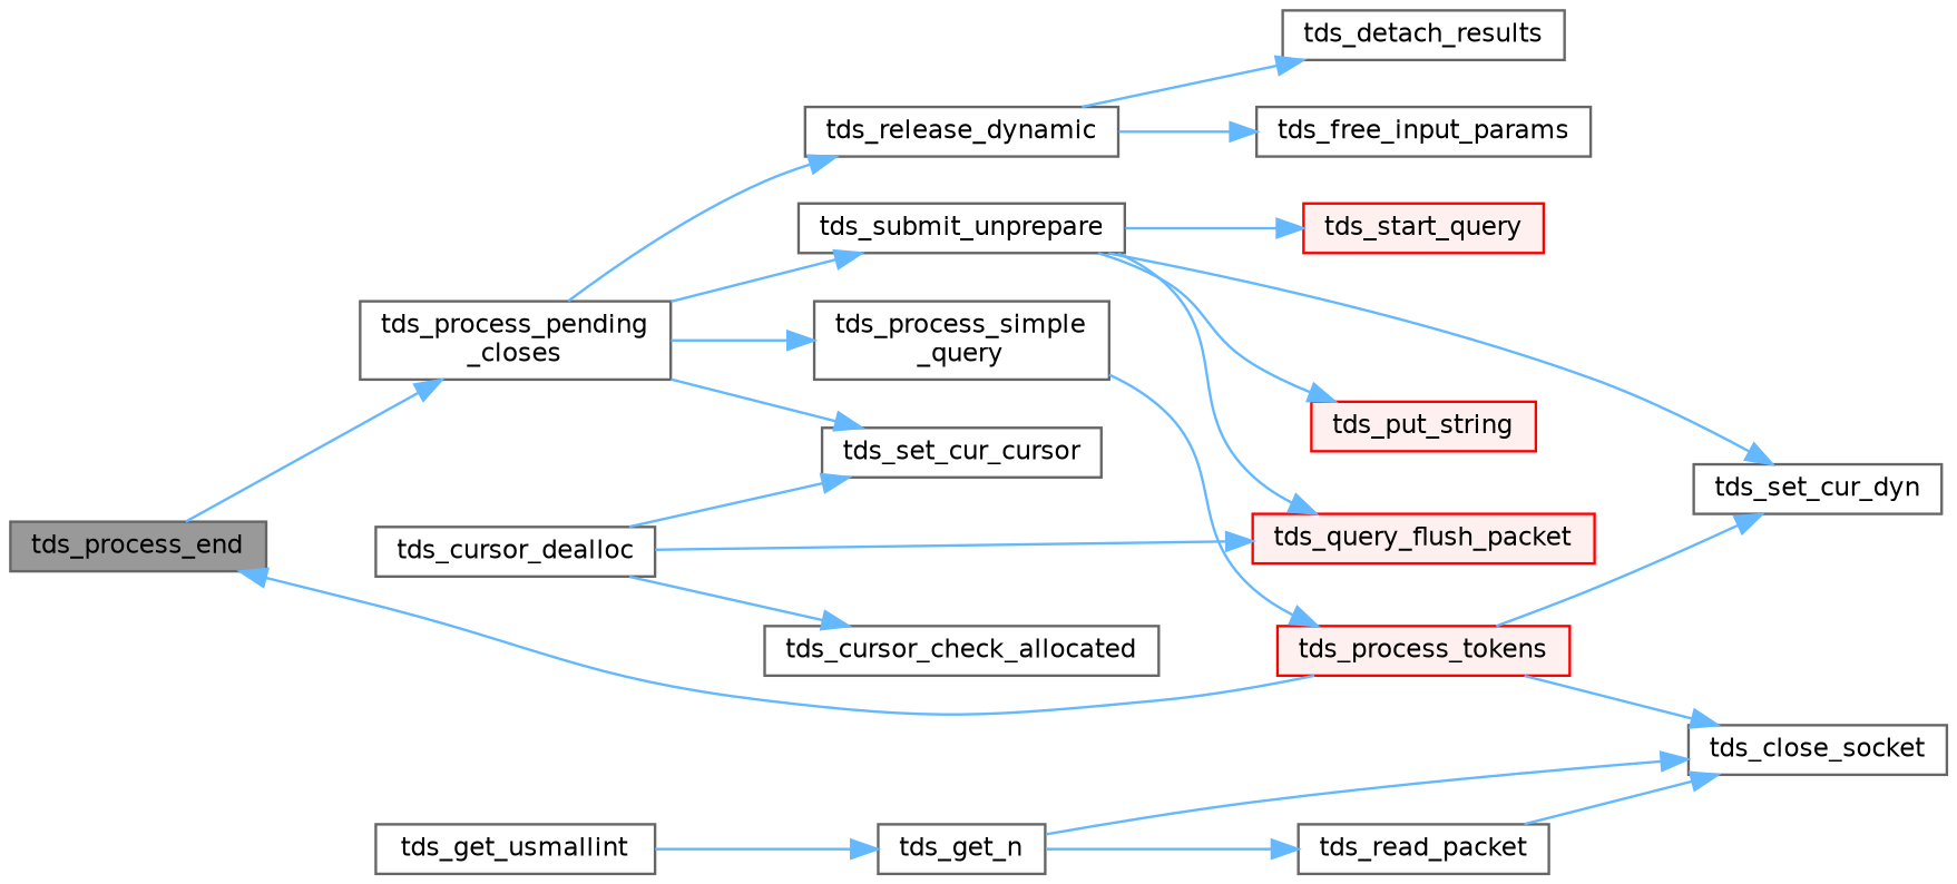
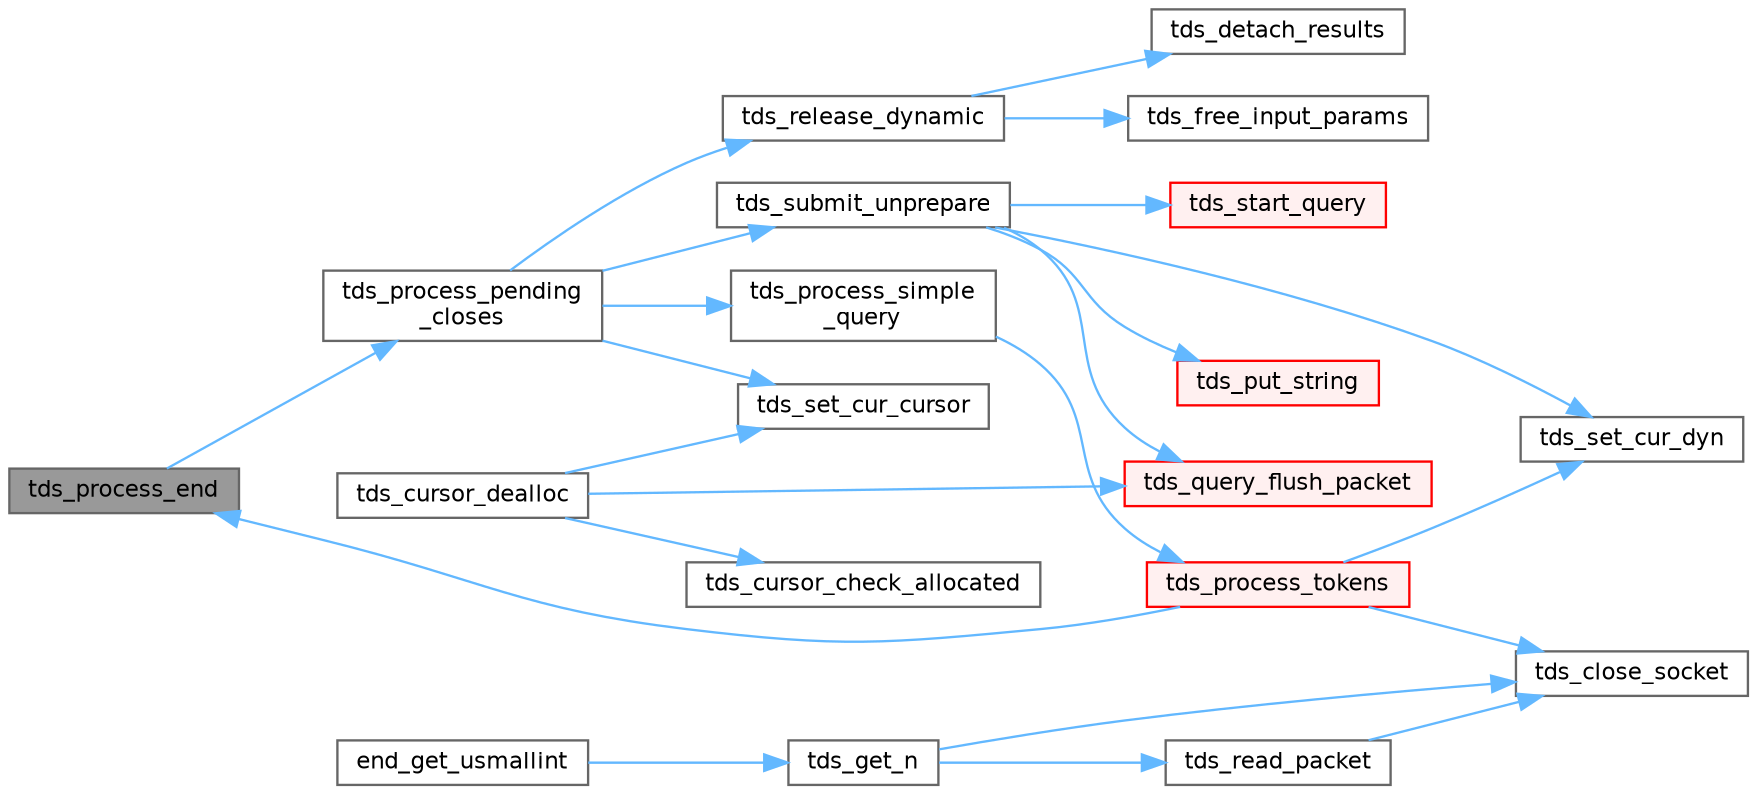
  digraph {
    rankdir=LR
    node [color=grey40 fillcolor=white fontname=Helvetica fontsize=10 shape=box style=filled]
    edge [color=steelblue1 fontname=Helvetica fontsize=10 labelfontname=Helvetica labelfontsize=10 style=solid]
    n1 [color=gray40 fillcolor=grey60 fontcolor=black height=0.2 label=tds_process_end width=0.4]
    n2 [height=0.2 label="tds_process_pending\l_closes" width=0.4]
-   n3 [height=0.2 label=tds_get_usmallint width=0.4]
+   n3 [height=0.2 label=end_get_usmallint width=0.4]
    n4 [height=0.2 label=tds_get_n width=0.4]
    n5 [height=0.2 label="tds_process_simple\l_query" width=0.4]
    n6 [height=0.2 label=tds_release_dynamic width=0.4]
    n7 [height=0.2 label=tds_submit_unprepare width=0.4]
    n8 [height=0.2 label=tds_set_cur_cursor width=0.4]
    n9 [height=0.2 label=tds_close_socket width=0.4]
    n10 [height=0.2 label=tds_read_packet width=0.4]
    n11 [height=0.2 label=tds_cursor_dealloc width=0.4]
    n12 [height=0.2 label=tds_cursor_check_allocated width=0.4]
    n13 [color=red fillcolor="#FFF0F0" height=0.2 label=tds_query_flush_packet width=0.4]
    n14 [color=red fillcolor="#FFF0F0" height=0.2 label=tds_process_tokens width=0.4]
    n15 [height=0.2 label=tds_detach_results width=0.4]
    n16 [height=0.2 label=tds_free_input_params width=0.4]
    n17 [height=0.2 label=tds_set_cur_dyn width=0.4]
    n18 [color=red fillcolor="#FFF0F0" height=0.2 label=tds_put_string width=0.4]
    n19 [color=red fillcolor="#FFF0F0" height=0.2 label=tds_start_query width=0.4]
    n1 -> n2
    n2 -> n5
    n2 -> n6
    n2 -> n7
    n2 -> n8
    n3 -> n4
    n4 -> n9
    n4 -> n10
    n5 -> n14
    n6 -> n15
    n6 -> n16
    n7 -> n13
    n7 -> n17
    n7 -> n18
    n7 -> n19
    n10 -> n9
    n11 -> n8
    n11 -> n12
    n11 -> n13
    n14 -> n1
    n14 -> n9
    n14 -> n17
  }
